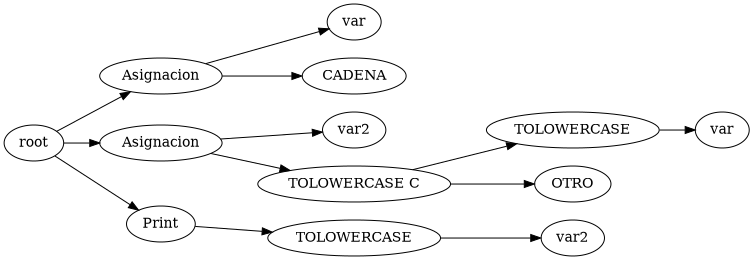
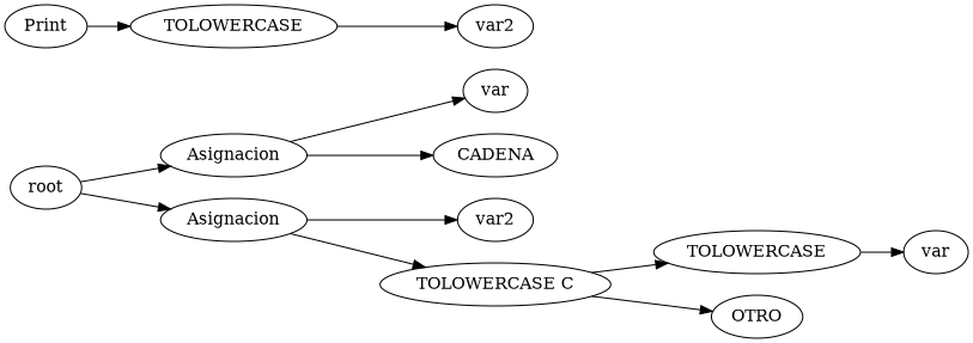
  digraph {
    rankdir=LR
    rankir=TD
    n1 [label=root]
    n2 [label=Asignacion]
    n3 [label=Asignacion]
    n4 [label=Print]
    n5 [label=var]
    n6 [label=CADENA]
    n7 [label=var2]
    n8 [label="TOLOWERCASE C"]
    n9 [label=TOLOWERCASE]
    n10 [label=TOLOWERCASE]
    n11 [label=OTRO]
    n12 [label=var]
    n13 [label=var2]
    n1 -> n2
    n1 -> n3
-   n1 -> n4
    n2 -> n5
    n2 -> n6
    n3 -> n7
    n3 -> n8
    n4 -> n9
    n8 -> n10
    n8 -> n11
    n9 -> n13
    n10 -> n12
  }
